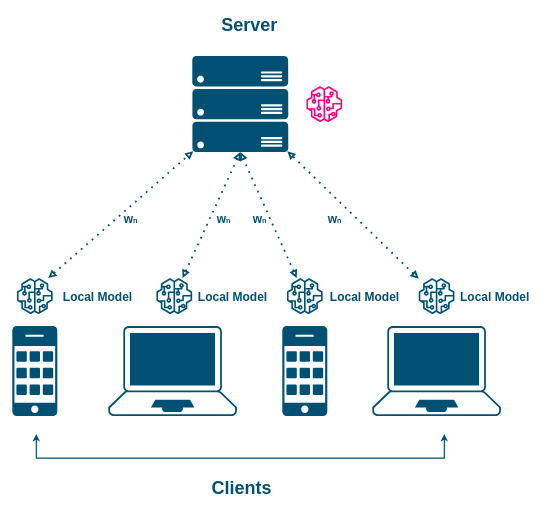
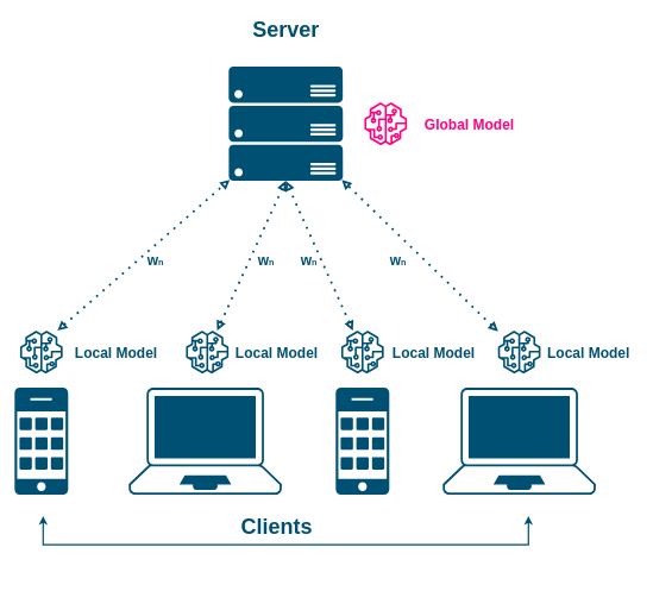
  <mxCell id="0" />
  <mxCell id="1" parent="0" />
  <mxCell id="2" value="" style="sketch=0;points=[[0.015,0.015,0],[0.985,0.015,0],[0.985,0.985,0],[0.015,0.985,0],[0.25,0,0],[0.5,0,0],[0.75,0,0],[1,0.25,0],[1,0.5,0],[1,0.75,0],[0.75,1,0],[0.5,1,0],[0.25,1,0],[0,0.75,0],[0,0.5,0],[0,0.25,0]];verticalLabelPosition=bottom;html=1;verticalAlign=top;aspect=fixed;align=center;pointerEvents=1;shape=mxgraph.cisco19.cell_phone;fillColor=#005073;strokeColor=none;" parent="1" vertex="1"><mxGeometry x="20" y="543" width="75" height="150" as="geometry" /></mxCell>
  <mxCell id="3" value="" style="sketch=0;points=[[0.015,0.015,0],[0.985,0.015,0],[0.985,0.985,0],[0.015,0.985,0],[0.25,0,0],[0.5,0,0],[0.75,0,0],[1,0.25,0],[1,0.5,0],[1,0.75,0],[0.75,1,0],[0.5,1,0],[0.25,1,0],[0,0.75,0],[0,0.5,0],[0,0.25,0]];verticalLabelPosition=bottom;html=1;verticalAlign=top;aspect=fixed;align=center;pointerEvents=1;shape=mxgraph.cisco19.cell_phone;fillColor=#005073;strokeColor=none;" parent="1" vertex="1"><mxGeometry x="470" y="543" width="75" height="150" as="geometry" /></mxCell>
  <mxCell id="4" value="" style="points=[[0.13,0.02,0],[0.5,0,0],[0.87,0.02,0],[0.885,0.4,0],[0.985,0.985,0],[0.5,1,0],[0.015,0.985,0],[0.115,0.4,0]];verticalLabelPosition=bottom;sketch=0;html=1;verticalAlign=top;aspect=fixed;align=center;pointerEvents=1;shape=mxgraph.cisco19.laptop;fillColor=#005073;strokeColor=none;" parent="1" vertex="1"><mxGeometry x="180" y="543" width="214.28" height="150" as="geometry" /></mxCell>
  <mxCell id="5" value="" style="points=[[0.13,0.02,0],[0.5,0,0],[0.87,0.02,0],[0.885,0.4,0],[0.985,0.985,0],[0.5,1,0],[0.015,0.985,0],[0.115,0.4,0]];verticalLabelPosition=bottom;sketch=0;html=1;verticalAlign=top;aspect=fixed;align=center;pointerEvents=1;shape=mxgraph.cisco19.laptop;fillColor=#005073;strokeColor=none;" parent="1" vertex="1"><mxGeometry x="620" y="543" width="214.28" height="150" as="geometry" /></mxCell>
  <mxCell id="6" value="" style="endArrow=classic;startArrow=classic;html=1;rounded=0;strokeWidth=2;strokeColor=#005073;" parent="1" edge="1"><mxGeometry width="50" height="50" relative="1" as="geometry"><mxPoint x="60" y="723" as="sourcePoint" /><mxPoint x="740" y="723" as="targetPoint" /><Array as="points"><mxPoint x="60" y="763" /><mxPoint x="400" y="763" /><mxPoint x="740" y="763" /></Array></mxGeometry></mxCell>
- <mxCell id="7" value="&lt;b&gt;&lt;font color=&quot;#005073&quot; style=&quot;font-size: 30px;&quot;&gt;Clients&lt;/font&gt;&lt;/b&gt;" style="text;html=1;align=center;verticalAlign=middle;whiteSpace=wrap;rounded=0;" parent="1" vertex="1"><mxGeometry x="335" y="793" width="135" height="40" as="geometry" /></mxCell>
+ <mxCell id="7" value="&lt;b&gt;&lt;font color=&quot;#005073&quot; style=&quot;font-size: 30px;&quot;&gt;Clients&lt;/font&gt;&lt;/b&gt;" style="text;html=1;align=center;verticalAlign=middle;whiteSpace=wrap;rounded=0;" parent="1" vertex="1"><mxGeometry x="320" y="718" width="135" height="40" as="geometry" /></mxCell>
  <mxCell id="8" value="" style="verticalLabelPosition=bottom;html=1;verticalAlign=top;align=center;strokeColor=none;fillColor=#005073;shape=mxgraph.azure.server_rack;" parent="1" vertex="1"><mxGeometry x="320" y="93" width="160" height="160" as="geometry" /></mxCell>
  <mxCell id="9" value="" style="sketch=0;outlineConnect=0;fontColor=#232F3E;gradientColor=none;fillColor=#005073;strokeColor=none;dashed=0;verticalLabelPosition=bottom;verticalAlign=top;align=center;html=1;fontSize=12;fontStyle=0;aspect=fixed;pointerEvents=1;shape=mxgraph.aws4.sagemaker_model;" parent="1" vertex="1"><mxGeometry x="27.5" y="463" width="60" height="60" as="geometry" /></mxCell>
  <mxCell id="10" value="" style="sketch=0;outlineConnect=0;fontColor=#232F3E;gradientColor=none;fillColor=#005073;strokeColor=none;dashed=0;verticalLabelPosition=bottom;verticalAlign=top;align=center;html=1;fontSize=12;fontStyle=0;aspect=fixed;pointerEvents=1;shape=mxgraph.aws4.sagemaker_model;" parent="1" vertex="1"><mxGeometry x="260" y="463" width="60" height="60" as="geometry" /></mxCell>
  <mxCell id="11" value="" style="sketch=0;outlineConnect=0;fontColor=#232F3E;gradientColor=none;fillColor=#005073;strokeColor=none;dashed=0;verticalLabelPosition=bottom;verticalAlign=top;align=center;html=1;fontSize=12;fontStyle=0;aspect=fixed;pointerEvents=1;shape=mxgraph.aws4.sagemaker_model;" parent="1" vertex="1"><mxGeometry x="477.5" y="463" width="60" height="60" as="geometry" /></mxCell>
  <mxCell id="12" value="" style="sketch=0;outlineConnect=0;fontColor=#232F3E;gradientColor=none;fillColor=#005073;strokeColor=none;dashed=0;verticalLabelPosition=bottom;verticalAlign=top;align=center;html=1;fontSize=12;fontStyle=0;aspect=fixed;pointerEvents=1;shape=mxgraph.aws4.sagemaker_model;" parent="1" vertex="1"><mxGeometry x="697.14" y="463" width="60" height="60" as="geometry" /></mxCell>
  <mxCell id="13" value="" style="endArrow=block;dashed=1;html=1;dashPattern=1 3;strokeWidth=3;rounded=0;startArrow=block;startFill=0;endFill=0;strokeColor=#005073;exitX=0.878;exitY=0;exitDx=0;exitDy=0;exitPerimeter=0;entryX=0.01;entryY=0.99;entryDx=0;entryDy=0;entryPerimeter=0;" parent="1" source="9" target="8" edge="1"><mxGeometry width="50" height="50" relative="1" as="geometry"><mxPoint x="130" y="393" as="sourcePoint" /><mxPoint x="290" y="273" as="targetPoint" /></mxGeometry></mxCell>
  <mxCell id="14" value="" style="endArrow=block;dashed=1;html=1;dashPattern=1 3;strokeWidth=3;rounded=0;startArrow=block;startFill=0;endFill=0;strokeColor=#005073;entryX=0.5;entryY=1;entryDx=0;entryDy=0;entryPerimeter=0;" parent="1" source="10" target="8" edge="1"><mxGeometry width="50" height="50" relative="1" as="geometry"><mxPoint x="320" y="455" as="sourcePoint" /><mxPoint x="562" y="243" as="targetPoint" /></mxGeometry></mxCell>
  <mxCell id="15" value="" style="endArrow=block;dashed=1;html=1;dashPattern=1 3;strokeWidth=3;rounded=0;startArrow=block;startFill=0;endFill=0;strokeColor=#005073;entryX=0.5;entryY=1;entryDx=0;entryDy=0;entryPerimeter=0;" parent="1" source="11" target="8" edge="1"><mxGeometry width="50" height="50" relative="1" as="geometry"><mxPoint x="530" y="465" as="sourcePoint" /><mxPoint x="772" y="253" as="targetPoint" /></mxGeometry></mxCell>
  <mxCell id="16" value="" style="endArrow=block;dashed=1;html=1;dashPattern=1 3;strokeWidth=3;rounded=0;startArrow=block;startFill=0;endFill=0;strokeColor=#005073;entryX=0.99;entryY=0.99;entryDx=0;entryDy=0;entryPerimeter=0;" parent="1" source="12" target="8" edge="1"><mxGeometry width="50" height="50" relative="1" as="geometry"><mxPoint x="610" y="455" as="sourcePoint" /><mxPoint x="852" y="243" as="targetPoint" /></mxGeometry></mxCell>
- <mxCell id="17" value="&lt;b&gt;&lt;font color=&quot;#005073&quot; style=&quot;font-size: 30px;&quot;&gt;Server&lt;/font&gt;&lt;/b&gt;" style="text;html=1;align=center;verticalAlign=middle;whiteSpace=wrap;rounded=0;" vertex="1" parent="1"><mxGeometry x="347.5" y="20" width="135" height="40" as="geometry" /></mxCell>
+ <mxCell id="17" value="&lt;b&gt;&lt;font color=&quot;#005073&quot; style=&quot;font-size: 30px;&quot;&gt;Server&lt;/font&gt;&lt;/b&gt;" style="text;html=1;align=center;verticalAlign=middle;whiteSpace=wrap;rounded=0;" vertex="1" parent="1"><mxGeometry x="332.5" y="20" width="135" height="40" as="geometry" /></mxCell>
  <mxCell id="18" value="" style="sketch=0;outlineConnect=0;fontColor=#232F3E;gradientColor=none;fillColor=#FF0080;strokeColor=none;dashed=0;verticalLabelPosition=bottom;verticalAlign=top;align=center;html=1;fontSize=12;fontStyle=0;aspect=fixed;pointerEvents=1;shape=mxgraph.aws4.sagemaker_model;" vertex="1" parent="1"><mxGeometry x="510" width="60" height="60" as="geometry" y="143" /></mxCell>
+ <mxCell id="19" value="&lt;b&gt;&lt;font color=&quot;#ff0080&quot; style=&quot;font-size: 20px;&quot;&gt;Global Model&lt;/font&gt;&lt;/b&gt;" style="text;html=1;align=center;verticalAlign=middle;whiteSpace=wrap;rounded=0;" vertex="1" parent="1"><mxGeometry x="590" y="153" width="135" height="40" as="geometry" /></mxCell>
  <mxCell id="20" value="&lt;b&gt;&lt;font color=&quot;#005073&quot; style=&quot;font-size: 20px;&quot;&gt;Local Model&lt;/font&gt;&lt;/b&gt;" style="text;html=1;align=center;verticalAlign=middle;whiteSpace=wrap;rounded=0;" vertex="1" parent="1"><mxGeometry x="95" y="473" width="135" height="40" as="geometry" /></mxCell>
  <mxCell id="21" value="&lt;b&gt;&lt;font color=&quot;#005073&quot; style=&quot;font-size: 20px;&quot;&gt;Local Model&lt;/font&gt;&lt;/b&gt;" style="text;html=1;align=center;verticalAlign=middle;whiteSpace=wrap;rounded=0;" vertex="1" parent="1"><mxGeometry x="320" y="473" width="135" height="40" as="geometry" /></mxCell>
  <mxCell id="22" value="&lt;b&gt;&lt;font color=&quot;#005073&quot; style=&quot;font-size: 20px;&quot;&gt;Local Model&lt;/font&gt;&lt;/b&gt;" style="text;html=1;align=center;verticalAlign=middle;whiteSpace=wrap;rounded=0;" vertex="1" parent="1"><mxGeometry x="540" y="473" width="135" height="40" as="geometry" /></mxCell>
  <mxCell id="23" value="&lt;b&gt;&lt;font color=&quot;#005073&quot; style=&quot;font-size: 20px;&quot;&gt;Local Model&lt;/font&gt;&lt;/b&gt;" style="text;html=1;align=center;verticalAlign=middle;whiteSpace=wrap;rounded=0;" vertex="1" parent="1"><mxGeometry x="757.14" y="473" width="135" height="40" as="geometry" /></mxCell>
  <mxCell id="24" value="&lt;b&gt;&lt;font color=&quot;#005073&quot; style=&quot;font-size: 20px;&quot;&gt;w&lt;/font&gt;&lt;font color=&quot;#005073&quot;&gt;n&lt;/font&gt;&lt;/b&gt;" style="text;html=1;align=center;verticalAlign=middle;whiteSpace=wrap;rounded=0;" vertex="1" parent="1"><mxGeometry x="150" y="343" width="135" height="40" as="geometry" /></mxCell>
  <mxCell id="25" value="&lt;b&gt;&lt;font color=&quot;#005073&quot; style=&quot;font-size: 20px;&quot;&gt;w&lt;/font&gt;&lt;font color=&quot;#005073&quot;&gt;n&lt;/font&gt;&lt;/b&gt;" style="text;html=1;align=center;verticalAlign=middle;whiteSpace=wrap;rounded=0;" vertex="1" parent="1"><mxGeometry x="490" y="343" width="135" height="40" as="geometry" /></mxCell>
  <mxCell id="26" value="&lt;b&gt;&lt;font color=&quot;#005073&quot; style=&quot;font-size: 20px;&quot;&gt;w&lt;/font&gt;&lt;font color=&quot;#005073&quot;&gt;n&lt;/font&gt;&lt;/b&gt;" style="text;html=1;align=center;verticalAlign=middle;whiteSpace=wrap;rounded=0;" vertex="1" parent="1"><mxGeometry x="365" y="343" width="135" height="40" as="geometry" /></mxCell>
  <mxCell id="27" value="&lt;b&gt;&lt;font color=&quot;#005073&quot; style=&quot;font-size: 20px;&quot;&gt;w&lt;/font&gt;&lt;font color=&quot;#005073&quot;&gt;n&lt;/font&gt;&lt;/b&gt;" style="text;html=1;align=center;verticalAlign=middle;whiteSpace=wrap;rounded=0;" vertex="1" parent="1"><mxGeometry x="305" y="343" width="135" height="40" as="geometry" /></mxCell>
